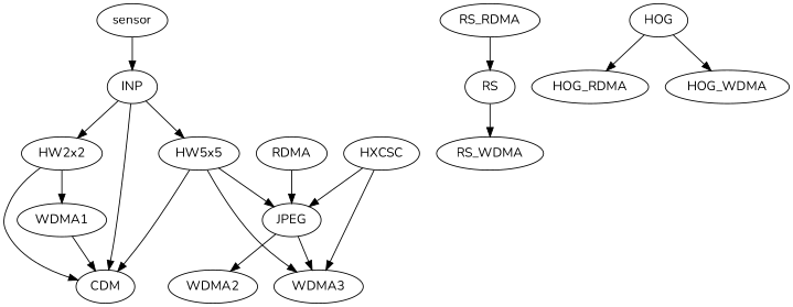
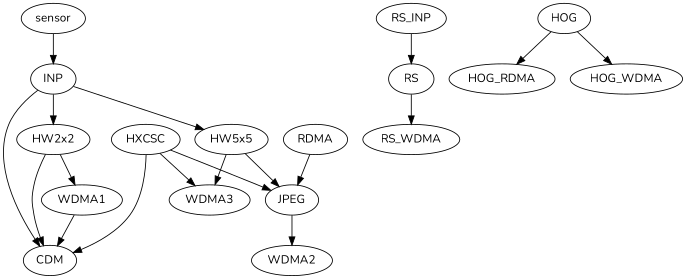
  strict digraph {
    fontname=Nunito
    node [fontname=Nunito]
    edge [fontname=Nunito]
    sensor
    INP
    HW2x2
    CDM
    HW5x5
    WDMA1
    WDMA3
    JPEG
    HXCSC
    WDMA2
    RDMA
-   RS_RDMA
+   RS_RDMA [label=RS_INP]
    RS
    RS_WDMA
    HOG
    HOG_RDMA
    HOG_WDMA
    sensor -> INP
    INP -> HW2x2
    INP -> CDM
    INP -> HW5x5
    HW2x2 -> CDM
    HW2x2 -> WDMA1
    HW5x5 -> WDMA3
    HW5x5 -> JPEG
    WDMA1 -> CDM
-   JPEG -> WDMA3
    JPEG -> WDMA2
-   HW5x5 -> CDM
+   HXCSC -> CDM
    HXCSC -> WDMA3
    HXCSC -> JPEG
    RDMA -> JPEG
    RS_RDMA -> RS
    RS -> RS_WDMA
    HOG -> HOG_RDMA
    HOG -> HOG_WDMA
  }
